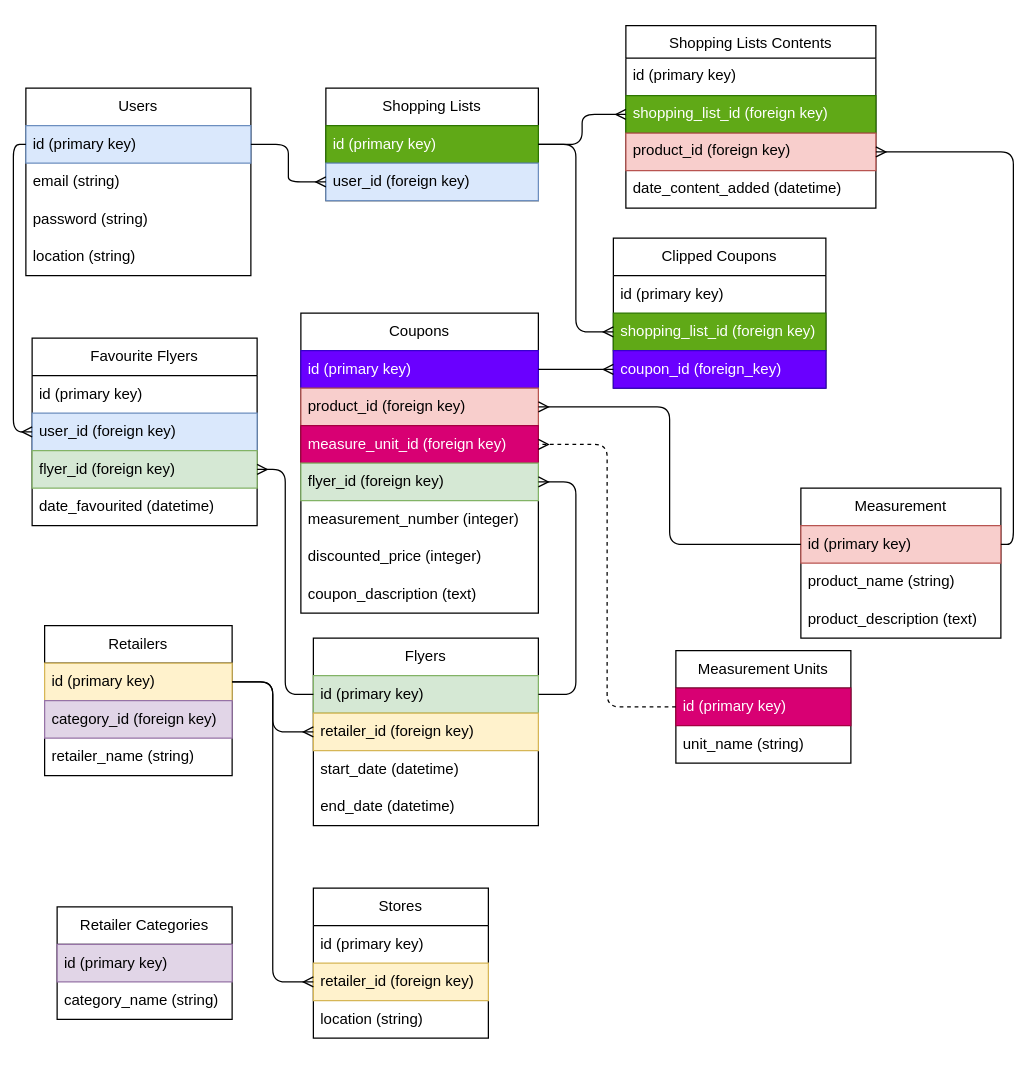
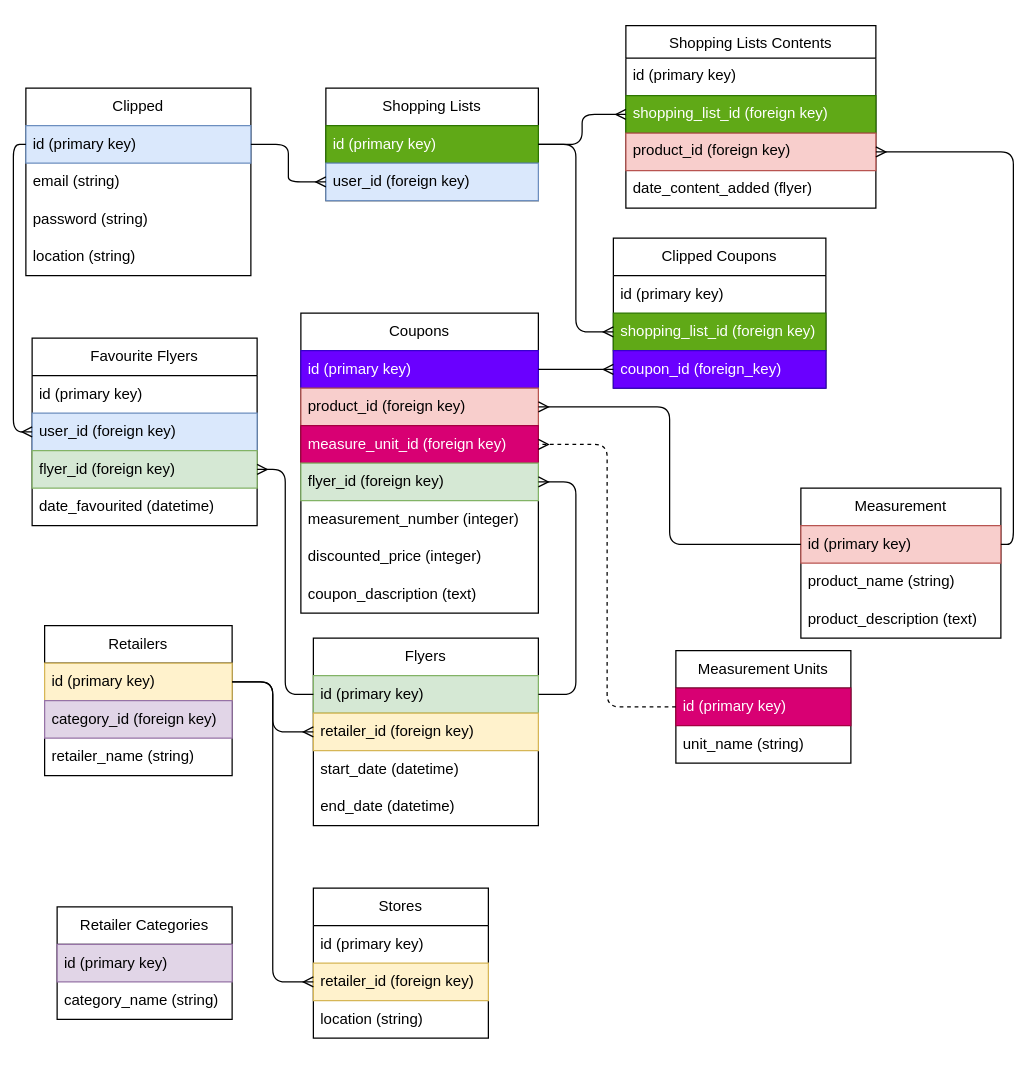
  <mxCell id="0" />
  <mxCell id="1" parent="0" />
- <mxCell id="2" value="Users" style="swimlane;fontStyle=0;childLayout=stackLayout;horizontal=1;startSize=30;horizontalStack=0;resizeParent=1;resizeParentMax=0;resizeLast=0;collapsible=1;marginBottom=0;whiteSpace=wrap;html=1;" parent="1" vertex="1"><mxGeometry x="20" y="70" width="180" height="150" as="geometry" /></mxCell>
+ <mxCell id="2" value="Clipped" style="swimlane;fontStyle=0;childLayout=stackLayout;horizontal=1;startSize=30;horizontalStack=0;resizeParent=1;resizeParentMax=0;resizeLast=0;collapsible=1;marginBottom=0;whiteSpace=wrap;html=1;" parent="1" vertex="1"><mxGeometry x="20" y="70" width="180" height="150" as="geometry" /></mxCell>
  <mxCell id="3" value="id (primary key)" style="text;strokeColor=#6c8ebf;fillColor=#dae8fc;align=left;verticalAlign=middle;spacingLeft=4;spacingRight=4;overflow=hidden;points=[[0,0.5],[1,0.5]];portConstraint=eastwest;rotatable=0;whiteSpace=wrap;html=1;" parent="2" vertex="1"><mxGeometry y="30" width="180" height="30" as="geometry" /></mxCell>
  <mxCell id="4" value="email (string)" style="text;strokeColor=none;fillColor=none;align=left;verticalAlign=middle;spacingLeft=4;spacingRight=4;overflow=hidden;points=[[0,0.5],[1,0.5]];portConstraint=eastwest;rotatable=0;whiteSpace=wrap;html=1;" parent="2" vertex="1"><mxGeometry y="60" width="180" height="30" as="geometry" /></mxCell>
  <mxCell id="5" value="password (string)" style="text;strokeColor=none;fillColor=none;align=left;verticalAlign=middle;spacingLeft=4;spacingRight=4;overflow=hidden;points=[[0,0.5],[1,0.5]];portConstraint=eastwest;rotatable=0;whiteSpace=wrap;html=1;" parent="2" vertex="1"><mxGeometry y="90" width="180" height="30" as="geometry" /></mxCell>
  <mxCell id="6" value="location (string)" style="text;strokeColor=none;fillColor=none;align=left;verticalAlign=middle;spacingLeft=4;spacingRight=4;overflow=hidden;points=[[0,0.5],[1,0.5]];portConstraint=eastwest;rotatable=0;whiteSpace=wrap;html=1;" parent="2" vertex="1"><mxGeometry y="120" width="180" height="30" as="geometry" /></mxCell>
  <mxCell id="7" value="Shopping Lists" style="swimlane;fontStyle=0;childLayout=stackLayout;horizontal=1;startSize=30;horizontalStack=0;resizeParent=1;resizeParentMax=0;resizeLast=0;collapsible=1;marginBottom=0;whiteSpace=wrap;html=1;" parent="1" vertex="1"><mxGeometry x="260" y="70" width="170" height="90" as="geometry" /></mxCell>
  <mxCell id="8" value="id (primary key)" style="text;align=left;verticalAlign=middle;spacingLeft=4;spacingRight=4;overflow=hidden;points=[[0,0.5],[1,0.5]];portConstraint=eastwest;rotatable=0;whiteSpace=wrap;html=1;fillColor=#60a917;fontColor=#ffffff;strokeColor=#2D7600;" parent="7" vertex="1"><mxGeometry y="30" width="170" height="30" as="geometry" /></mxCell>
  <mxCell id="9" value="user_id (foreign key)" style="text;strokeColor=#6c8ebf;fillColor=#dae8fc;align=left;verticalAlign=middle;spacingLeft=4;spacingRight=4;overflow=hidden;points=[[0,0.5],[1,0.5]];portConstraint=eastwest;rotatable=0;whiteSpace=wrap;html=1;" parent="7" vertex="1"><mxGeometry y="60" width="170" height="30" as="geometry" /></mxCell>
  <mxCell id="10" value="" style="edgeStyle=entityRelationEdgeStyle;fontSize=12;html=1;endArrow=ERmany;entryX=0;entryY=0.5;entryDx=0;entryDy=0;exitX=1;exitY=0.5;exitDx=0;exitDy=0;" parent="1" source="3" target="9" edge="1"><mxGeometry width="100" height="100" relative="1" as="geometry"><mxPoint x="360" y="150" as="sourcePoint" /><mxPoint x="460" y="50" as="targetPoint" /></mxGeometry></mxCell>
  <mxCell id="11" value="Retailers" style="swimlane;fontStyle=0;childLayout=stackLayout;horizontal=1;startSize=30;horizontalStack=0;resizeParent=1;resizeParentMax=0;resizeLast=0;collapsible=1;marginBottom=0;whiteSpace=wrap;html=1;" parent="1" vertex="1"><mxGeometry x="35" y="500" width="150" height="120" as="geometry" /></mxCell>
  <mxCell id="12" value="id (primary key)" style="text;strokeColor=#d6b656;fillColor=#fff2cc;align=left;verticalAlign=middle;spacingLeft=4;spacingRight=4;overflow=hidden;points=[[0,0.5],[1,0.5]];portConstraint=eastwest;rotatable=0;whiteSpace=wrap;html=1;" parent="11" vertex="1"><mxGeometry y="30" width="150" height="30" as="geometry" /></mxCell>
  <mxCell id="13" value="category_id (foreign key)" style="text;strokeColor=#9673a6;fillColor=#e1d5e7;align=left;verticalAlign=middle;spacingLeft=4;spacingRight=4;overflow=hidden;points=[[0,0.5],[1,0.5]];portConstraint=eastwest;rotatable=0;whiteSpace=wrap;html=1;" parent="11" vertex="1"><mxGeometry y="60" width="150" height="30" as="geometry" /></mxCell>
  <mxCell id="14" value="retailer_name (string)" style="text;strokeColor=none;fillColor=none;align=left;verticalAlign=middle;spacingLeft=4;spacingRight=4;overflow=hidden;points=[[0,0.5],[1,0.5]];portConstraint=eastwest;rotatable=0;whiteSpace=wrap;html=1;" parent="11" vertex="1"><mxGeometry y="90" width="150" height="30" as="geometry" /></mxCell>
  <mxCell id="15" value="Stores" style="swimlane;fontStyle=0;childLayout=stackLayout;horizontal=1;startSize=30;horizontalStack=0;resizeParent=1;resizeParentMax=0;resizeLast=0;collapsible=1;marginBottom=0;whiteSpace=wrap;html=1;" parent="1" vertex="1"><mxGeometry x="250" y="710" width="140" height="120" as="geometry" /></mxCell>
  <mxCell id="16" value="id (primary key)" style="text;align=left;verticalAlign=middle;spacingLeft=4;spacingRight=4;overflow=hidden;points=[[0,0.5],[1,0.5]];portConstraint=eastwest;rotatable=0;whiteSpace=wrap;html=1;" parent="15" vertex="1"><mxGeometry y="30" width="140" height="30" as="geometry" /></mxCell>
  <mxCell id="17" value="retailer_id (foreign key)" style="text;strokeColor=#d6b656;fillColor=#fff2cc;align=left;verticalAlign=middle;spacingLeft=4;spacingRight=4;overflow=hidden;points=[[0,0.5],[1,0.5]];portConstraint=eastwest;rotatable=0;whiteSpace=wrap;html=1;" parent="15" vertex="1"><mxGeometry y="60" width="140" height="30" as="geometry" /></mxCell>
  <mxCell id="18" value="location (string)" style="text;strokeColor=none;fillColor=none;align=left;verticalAlign=middle;spacingLeft=4;spacingRight=4;overflow=hidden;points=[[0,0.5],[1,0.5]];portConstraint=eastwest;rotatable=0;whiteSpace=wrap;html=1;" parent="15" vertex="1"><mxGeometry y="90" width="140" height="30" as="geometry" /></mxCell>
  <mxCell id="19" value="" style="edgeStyle=orthogonalEdgeStyle;fontSize=12;html=1;endArrow=ERmany;entryX=0;entryY=0.5;entryDx=0;entryDy=0;exitX=1;exitY=0.5;exitDx=0;exitDy=0;" parent="1" source="12" target="17" edge="1"><mxGeometry width="100" height="100" relative="1" as="geometry"><mxPoint x="360" y="460" as="sourcePoint" /><mxPoint x="460" y="360" as="targetPoint" /></mxGeometry></mxCell>
  <mxCell id="20" value="Flyers" style="swimlane;fontStyle=0;childLayout=stackLayout;horizontal=1;startSize=30;horizontalStack=0;resizeParent=1;resizeParentMax=0;resizeLast=0;collapsible=1;marginBottom=0;whiteSpace=wrap;html=1;" parent="1" vertex="1"><mxGeometry x="250" y="510" width="180" height="150" as="geometry" /></mxCell>
  <mxCell id="21" value="id (primary key)" style="text;strokeColor=#82b366;fillColor=#d5e8d4;align=left;verticalAlign=middle;spacingLeft=4;spacingRight=4;overflow=hidden;points=[[0,0.5],[1,0.5]];portConstraint=eastwest;rotatable=0;whiteSpace=wrap;html=1;" parent="20" vertex="1"><mxGeometry y="30" width="180" height="30" as="geometry" /></mxCell>
  <mxCell id="22" value="retailer_id (foreign key)" style="text;strokeColor=#d6b656;fillColor=#fff2cc;align=left;verticalAlign=middle;spacingLeft=4;spacingRight=4;overflow=hidden;points=[[0,0.5],[1,0.5]];portConstraint=eastwest;rotatable=0;whiteSpace=wrap;html=1;" parent="20" vertex="1"><mxGeometry y="60" width="180" height="30" as="geometry" /></mxCell>
  <mxCell id="23" value="start_date (datetime)" style="text;strokeColor=none;fillColor=none;align=left;verticalAlign=middle;spacingLeft=4;spacingRight=4;overflow=hidden;points=[[0,0.5],[1,0.5]];portConstraint=eastwest;rotatable=0;whiteSpace=wrap;html=1;" parent="20" vertex="1"><mxGeometry y="90" width="180" height="30" as="geometry" /></mxCell>
  <mxCell id="24" value="end_date (datetime)" style="text;strokeColor=none;fillColor=none;align=left;verticalAlign=middle;spacingLeft=4;spacingRight=4;overflow=hidden;points=[[0,0.5],[1,0.5]];portConstraint=eastwest;rotatable=0;whiteSpace=wrap;html=1;" parent="20" vertex="1"><mxGeometry y="120" width="180" height="30" as="geometry" /></mxCell>
  <mxCell id="25" value="" style="edgeStyle=orthogonalEdgeStyle;fontSize=12;html=1;endArrow=ERmany;entryX=0;entryY=0.5;entryDx=0;entryDy=0;exitX=1;exitY=0.5;exitDx=0;exitDy=0;" parent="1" source="12" target="22" edge="1"><mxGeometry width="100" height="100" relative="1" as="geometry"><mxPoint x="360" y="450" as="sourcePoint" /><mxPoint x="460" y="350" as="targetPoint" /></mxGeometry></mxCell>
  <mxCell id="26" value="Measurement" style="swimlane;fontStyle=0;childLayout=stackLayout;horizontal=1;startSize=30;horizontalStack=0;resizeParent=1;resizeParentMax=0;resizeLast=0;collapsible=1;marginBottom=0;whiteSpace=wrap;html=1;" parent="1" vertex="1"><mxGeometry x="640" y="390" width="160" height="120" as="geometry" /></mxCell>
  <mxCell id="27" value="id (primary key)" style="text;strokeColor=#b85450;fillColor=#f8cecc;align=left;verticalAlign=middle;spacingLeft=4;spacingRight=4;overflow=hidden;points=[[0,0.5],[1,0.5]];portConstraint=eastwest;rotatable=0;whiteSpace=wrap;html=1;" parent="26" vertex="1"><mxGeometry y="30" width="160" height="30" as="geometry" /></mxCell>
  <mxCell id="28" value="product_name (string)" style="text;strokeColor=none;fillColor=none;align=left;verticalAlign=middle;spacingLeft=4;spacingRight=4;overflow=hidden;points=[[0,0.5],[1,0.5]];portConstraint=eastwest;rotatable=0;whiteSpace=wrap;html=1;" parent="26" vertex="1"><mxGeometry y="60" width="160" height="30" as="geometry" /></mxCell>
  <mxCell id="29" value="product_description (text)" style="text;strokeColor=none;fillColor=none;align=left;verticalAlign=middle;spacingLeft=4;spacingRight=4;overflow=hidden;points=[[0,0.5],[1,0.5]];portConstraint=eastwest;rotatable=0;whiteSpace=wrap;html=1;" parent="26" vertex="1"><mxGeometry y="90" width="160" height="30" as="geometry" /></mxCell>
  <mxCell id="30" value="Coupons" style="swimlane;fontStyle=0;childLayout=stackLayout;horizontal=1;startSize=30;horizontalStack=0;resizeParent=1;resizeParentMax=0;resizeLast=0;collapsible=1;marginBottom=0;whiteSpace=wrap;html=1;" parent="1" vertex="1"><mxGeometry x="240" y="250" width="190" height="240" as="geometry" /></mxCell>
  <mxCell id="31" value="id (primary key)" style="text;strokeColor=#3700CC;fillColor=#6a00ff;align=left;verticalAlign=middle;spacingLeft=4;spacingRight=4;overflow=hidden;points=[[0,0.5],[1,0.5]];portConstraint=eastwest;rotatable=0;whiteSpace=wrap;html=1;fontColor=#ffffff;" parent="30" vertex="1"><mxGeometry y="30" width="190" height="30" as="geometry" /></mxCell>
  <mxCell id="32" value="product_id (foreign key)" style="text;strokeColor=#b85450;fillColor=#f8cecc;align=left;verticalAlign=middle;spacingLeft=4;spacingRight=4;overflow=hidden;points=[[0,0.5],[1,0.5]];portConstraint=eastwest;rotatable=0;whiteSpace=wrap;html=1;" parent="30" vertex="1"><mxGeometry y="60" width="190" height="30" as="geometry" /></mxCell>
  <mxCell id="33" value="measure_unit_id (foreign key)" style="text;strokeColor=#A50040;fillColor=#d80073;align=left;verticalAlign=middle;spacingLeft=4;spacingRight=4;overflow=hidden;points=[[0,0.5],[1,0.5]];portConstraint=eastwest;rotatable=0;whiteSpace=wrap;html=1;fontColor=#ffffff;" parent="30" vertex="1"><mxGeometry y="90" width="190" height="30" as="geometry" /></mxCell>
  <mxCell id="34" value="flyer_id (foreign key)" style="text;strokeColor=#82b366;fillColor=#d5e8d4;align=left;verticalAlign=middle;spacingLeft=4;spacingRight=4;overflow=hidden;points=[[0,0.5],[1,0.5]];portConstraint=eastwest;rotatable=0;whiteSpace=wrap;html=1;" parent="30" vertex="1"><mxGeometry y="120" width="190" height="30" as="geometry" /></mxCell>
  <mxCell id="35" value="measurement_number (integer)" style="text;strokeColor=none;fillColor=none;align=left;verticalAlign=middle;spacingLeft=4;spacingRight=4;overflow=hidden;points=[[0,0.5],[1,0.5]];portConstraint=eastwest;rotatable=0;whiteSpace=wrap;html=1;" parent="30" vertex="1"><mxGeometry y="150" width="190" height="30" as="geometry" /></mxCell>
  <mxCell id="36" value="discounted_price (integer)" style="text;strokeColor=none;fillColor=none;align=left;verticalAlign=middle;spacingLeft=4;spacingRight=4;overflow=hidden;points=[[0,0.5],[1,0.5]];portConstraint=eastwest;rotatable=0;whiteSpace=wrap;html=1;" parent="30" vertex="1"><mxGeometry y="180" width="190" height="30" as="geometry" /></mxCell>
  <mxCell id="37" value="coupon_dascription (text)" style="text;strokeColor=none;fillColor=none;align=left;verticalAlign=middle;spacingLeft=4;spacingRight=4;overflow=hidden;points=[[0,0.5],[1,0.5]];portConstraint=eastwest;rotatable=0;whiteSpace=wrap;html=1;" parent="30" vertex="1"><mxGeometry y="210" width="190" height="30" as="geometry" /></mxCell>
  <mxCell id="38" value="" style="edgeStyle=entityRelationEdgeStyle;fontSize=12;html=1;endArrow=ERmany;elbow=vertical;exitX=1;exitY=0.5;exitDx=0;exitDy=0;entryX=1;entryY=0.5;entryDx=0;entryDy=0;" parent="1" source="21" target="34" edge="1"><mxGeometry width="100" height="100" relative="1" as="geometry"><mxPoint x="360" y="540" as="sourcePoint" /><mxPoint x="460" y="440" as="targetPoint" /></mxGeometry></mxCell>
  <mxCell id="39" value="Retailer Categories" style="swimlane;fontStyle=0;childLayout=stackLayout;horizontal=1;startSize=30;horizontalStack=0;resizeParent=1;resizeParentMax=0;resizeLast=0;collapsible=1;marginBottom=0;whiteSpace=wrap;html=1;" parent="1" vertex="1"><mxGeometry x="45" y="725" width="140" height="90" as="geometry" /></mxCell>
  <mxCell id="40" value="id (primary key)" style="text;strokeColor=#9673a6;fillColor=#e1d5e7;align=left;verticalAlign=middle;spacingLeft=4;spacingRight=4;overflow=hidden;points=[[0,0.5],[1,0.5]];portConstraint=eastwest;rotatable=0;whiteSpace=wrap;html=1;" parent="39" vertex="1"><mxGeometry y="30" width="140" height="30" as="geometry" /></mxCell>
  <mxCell id="41" value="category_name (string)" style="text;strokeColor=none;fillColor=none;align=left;verticalAlign=middle;spacingLeft=4;spacingRight=4;overflow=hidden;points=[[0,0.5],[1,0.5]];portConstraint=eastwest;rotatable=0;whiteSpace=wrap;html=1;" parent="39" vertex="1"><mxGeometry y="60" width="140" height="30" as="geometry" /></mxCell>
  <mxCell id="42" value="Measurement Units" style="swimlane;fontStyle=0;childLayout=stackLayout;horizontal=1;startSize=30;horizontalStack=0;resizeParent=1;resizeParentMax=0;resizeLast=0;collapsible=1;marginBottom=0;whiteSpace=wrap;html=1;" parent="1" vertex="1"><mxGeometry x="540" y="520" width="140" height="90" as="geometry" /></mxCell>
  <mxCell id="43" value="id (primary key)" style="text;strokeColor=#A50040;fillColor=#d80073;align=left;verticalAlign=middle;spacingLeft=4;spacingRight=4;overflow=hidden;points=[[0,0.5],[1,0.5]];portConstraint=eastwest;rotatable=0;whiteSpace=wrap;html=1;fontColor=#ffffff;" parent="42" vertex="1"><mxGeometry y="30" width="140" height="30" as="geometry" /></mxCell>
  <mxCell id="44" value="unit_name (string)" style="text;strokeColor=none;fillColor=none;align=left;verticalAlign=middle;spacingLeft=4;spacingRight=4;overflow=hidden;points=[[0,0.5],[1,0.5]];portConstraint=eastwest;rotatable=0;whiteSpace=wrap;html=1;" parent="42" vertex="1"><mxGeometry y="60" width="140" height="30" as="geometry" /></mxCell>
  <mxCell id="45" value="" style="edgeStyle=orthogonalEdgeStyle;fontSize=12;html=1;endArrow=ERmany;entryX=1;entryY=0.5;entryDx=0;entryDy=0;exitX=0;exitY=0.5;exitDx=0;exitDy=0;dashed=1;" parent="1" source="42" target="33" edge="1"><mxGeometry width="100" height="100" relative="1" as="geometry"><mxPoint x="360" y="490" as="sourcePoint" /><mxPoint x="460" y="390" as="targetPoint" /></mxGeometry></mxCell>
  <mxCell id="46" value="Clipped Coupons" style="swimlane;fontStyle=0;childLayout=stackLayout;horizontal=1;startSize=30;horizontalStack=0;resizeParent=1;resizeParentMax=0;resizeLast=0;collapsible=1;marginBottom=0;whiteSpace=wrap;html=1;" parent="1" vertex="1"><mxGeometry x="490" y="190" width="170" height="120" as="geometry" /></mxCell>
  <mxCell id="47" value="id (primary key)" style="text;strokeColor=none;fillColor=none;align=left;verticalAlign=middle;spacingLeft=4;spacingRight=4;overflow=hidden;points=[[0,0.5],[1,0.5]];portConstraint=eastwest;rotatable=0;whiteSpace=wrap;html=1;" parent="46" vertex="1"><mxGeometry y="30" width="170" height="30" as="geometry" /></mxCell>
  <mxCell id="48" value="shopping_list_id (foreign key)" style="text;strokeColor=#2D7600;fillColor=#60a917;align=left;verticalAlign=middle;spacingLeft=4;spacingRight=4;overflow=hidden;points=[[0,0.5],[1,0.5]];portConstraint=eastwest;rotatable=0;whiteSpace=wrap;html=1;fontColor=#ffffff;" parent="46" vertex="1"><mxGeometry y="60" width="170" height="30" as="geometry" /></mxCell>
  <mxCell id="49" value="coupon_id (foreign_key)" style="text;strokeColor=#3700CC;fillColor=#6a00ff;align=left;verticalAlign=middle;spacingLeft=4;spacingRight=4;overflow=hidden;points=[[0,0.5],[1,0.5]];portConstraint=eastwest;rotatable=0;whiteSpace=wrap;html=1;fontColor=#ffffff;" parent="46" vertex="1"><mxGeometry y="90" width="170" height="30" as="geometry" /></mxCell>
  <mxCell id="50" value="" style="edgeStyle=entityRelationEdgeStyle;fontSize=12;html=1;endArrow=ERmany;exitX=1;exitY=0.5;exitDx=0;exitDy=0;entryX=0;entryY=0.5;entryDx=0;entryDy=0;" parent="1" source="8" target="48" edge="1"><mxGeometry width="100" height="100" relative="1" as="geometry"><mxPoint x="360" y="390" as="sourcePoint" /><mxPoint x="500" y="140" as="targetPoint" /></mxGeometry></mxCell>
  <mxCell id="51" value="" style="fontSize=12;html=1;endArrow=ERmany;entryX=0;entryY=0.5;entryDx=0;entryDy=0;" parent="1" target="49" edge="1"><mxGeometry width="100" height="100" relative="1" as="geometry"><mxPoint x="430" y="295" as="sourcePoint" /><mxPoint x="460" y="290" as="targetPoint" /></mxGeometry></mxCell>
  <mxCell id="52" value="Shopping Lists Contents" style="swimlane;fontStyle=0;childLayout=stackLayout;horizontal=1;startSize=26;horizontalStack=0;resizeParent=1;resizeParentMax=0;resizeLast=0;collapsible=1;marginBottom=0;align=center;fontSize=12;" parent="1" vertex="1"><mxGeometry x="500" y="20" width="200" height="146" as="geometry" /></mxCell>
  <mxCell id="53" value="id (primary key)" style="text;strokeColor=none;fillColor=none;spacingLeft=4;spacingRight=4;overflow=hidden;rotatable=0;points=[[0,0.5],[1,0.5]];portConstraint=eastwest;fontSize=12;" parent="52" vertex="1"><mxGeometry y="26" width="200" height="30" as="geometry" /></mxCell>
  <mxCell id="54" value="shopping_list_id (foreign key)" style="text;strokeColor=#2D7600;fillColor=#60a917;spacingLeft=4;spacingRight=4;overflow=hidden;rotatable=0;points=[[0,0.5],[1,0.5]];portConstraint=eastwest;fontSize=12;fontColor=#ffffff;" parent="52" vertex="1"><mxGeometry y="56" width="200" height="30" as="geometry" /></mxCell>
  <mxCell id="55" value="product_id (foreign key)" style="text;strokeColor=#b85450;fillColor=#f8cecc;spacingLeft=4;spacingRight=4;overflow=hidden;rotatable=0;points=[[0,0.5],[1,0.5]];portConstraint=eastwest;fontSize=12;" parent="52" vertex="1"><mxGeometry y="86" width="200" height="30" as="geometry" /></mxCell>
- <mxCell id="56" value="date_content_added (datetime)" style="text;strokeColor=none;fillColor=none;spacingLeft=4;spacingRight=4;overflow=hidden;rotatable=0;points=[[0,0.5],[1,0.5]];portConstraint=eastwest;fontSize=12;" parent="52" vertex="1"><mxGeometry y="116" width="200" height="30" as="geometry" /></mxCell>
+ <mxCell id="56" value="date_content_added (flyer)" style="text;strokeColor=none;fillColor=none;spacingLeft=4;spacingRight=4;overflow=hidden;rotatable=0;points=[[0,0.5],[1,0.5]];portConstraint=eastwest;fontSize=12;" parent="52" vertex="1"><mxGeometry y="116" width="200" height="30" as="geometry" /></mxCell>
  <mxCell id="57" value="" style="edgeStyle=orthogonalEdgeStyle;fontSize=12;html=1;endArrow=ERmany;entryX=0;entryY=0.5;entryDx=0;entryDy=0;exitX=1;exitY=0.5;exitDx=0;exitDy=0;" parent="1" source="8" target="54" edge="1"><mxGeometry width="100" height="100" relative="1" as="geometry"><mxPoint x="360" y="390" as="sourcePoint" /><mxPoint x="460" y="290" as="targetPoint" /></mxGeometry></mxCell>
  <mxCell id="58" value="Favourite Flyers" style="swimlane;fontStyle=0;childLayout=stackLayout;horizontal=1;startSize=30;horizontalStack=0;resizeParent=1;resizeParentMax=0;resizeLast=0;collapsible=1;marginBottom=0;whiteSpace=wrap;html=1;" parent="1" vertex="1"><mxGeometry x="25" y="270" width="180" height="150" as="geometry" /></mxCell>
  <mxCell id="59" value="id (primary key)" style="text;strokeColor=none;fillColor=none;align=left;verticalAlign=middle;spacingLeft=4;spacingRight=4;overflow=hidden;points=[[0,0.5],[1,0.5]];portConstraint=eastwest;rotatable=0;whiteSpace=wrap;html=1;" parent="58" vertex="1"><mxGeometry y="30" width="180" height="30" as="geometry" /></mxCell>
  <mxCell id="60" value="user_id (foreign key)" style="text;strokeColor=#6c8ebf;fillColor=#dae8fc;align=left;verticalAlign=middle;spacingLeft=4;spacingRight=4;overflow=hidden;points=[[0,0.5],[1,0.5]];portConstraint=eastwest;rotatable=0;whiteSpace=wrap;html=1;" parent="58" vertex="1"><mxGeometry y="60" width="180" height="30" as="geometry" /></mxCell>
  <mxCell id="61" value="flyer_id (foreign key)" style="text;strokeColor=#82b366;fillColor=#d5e8d4;align=left;verticalAlign=middle;spacingLeft=4;spacingRight=4;overflow=hidden;points=[[0,0.5],[1,0.5]];portConstraint=eastwest;rotatable=0;whiteSpace=wrap;html=1;" parent="58" vertex="1"><mxGeometry y="90" width="180" height="30" as="geometry" /></mxCell>
  <mxCell id="62" value="date_favourited (datetime)" style="text;strokeColor=none;fillColor=none;align=left;verticalAlign=middle;spacingLeft=4;spacingRight=4;overflow=hidden;points=[[0,0.5],[1,0.5]];portConstraint=eastwest;rotatable=0;whiteSpace=wrap;html=1;" vertex="1" parent="58"><mxGeometry y="120" width="180" height="30" as="geometry" /></mxCell>
  <mxCell id="63" value="" style="edgeStyle=orthogonalEdgeStyle;fontSize=12;html=1;endArrow=ERmany;entryX=0;entryY=0.5;entryDx=0;entryDy=0;exitX=0;exitY=0.5;exitDx=0;exitDy=0;" parent="1" source="3" target="60" edge="1"><mxGeometry width="100" height="100" relative="1" as="geometry"><mxPoint x="360" y="580" as="sourcePoint" /><mxPoint x="460" y="480" as="targetPoint" /></mxGeometry></mxCell>
  <mxCell id="64" value="" style="edgeStyle=orthogonalEdgeStyle;fontSize=12;html=1;endArrow=ERmany;entryX=1;entryY=0.5;entryDx=0;entryDy=0;exitX=0;exitY=0.5;exitDx=0;exitDy=0;" parent="1" source="27" target="32" edge="1"><mxGeometry width="100" height="100" relative="1" as="geometry"><mxPoint x="360" y="580" as="sourcePoint" /><mxPoint x="460" y="480" as="targetPoint" /></mxGeometry></mxCell>
  <mxCell id="65" value="" style="edgeStyle=orthogonalEdgeStyle;fontSize=12;html=1;endArrow=ERmany;entryX=1;entryY=0.5;entryDx=0;entryDy=0;exitX=1;exitY=0.5;exitDx=0;exitDy=0;" parent="1" source="27" target="55" edge="1"><mxGeometry width="100" height="100" relative="1" as="geometry"><mxPoint x="360" y="480" as="sourcePoint" /><mxPoint x="460" y="380" as="targetPoint" /></mxGeometry></mxCell>
  <mxCell id="66" value="" style="edgeStyle=orthogonalEdgeStyle;fontSize=12;html=1;endArrow=ERmany;entryX=1;entryY=0.5;entryDx=0;entryDy=0;exitX=0;exitY=0.5;exitDx=0;exitDy=0;" edge="1" parent="1" source="21" target="61"><mxGeometry width="100" height="100" relative="1" as="geometry"><mxPoint x="360" y="460" as="sourcePoint" /><mxPoint x="460" y="360" as="targetPoint" /></mxGeometry></mxCell>
